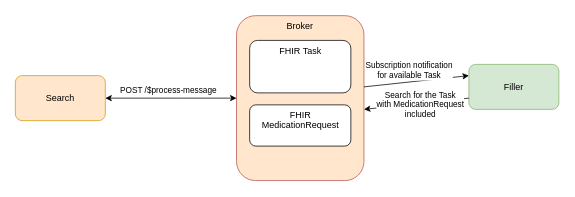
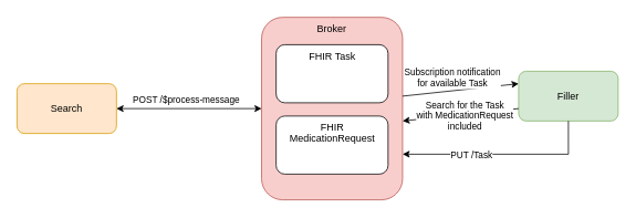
  <mxCell id="0" />
  <mxCell id="1" parent="0" />
  <mxCell id="2" value="Search" style="rounded=1;whiteSpace=wrap;html=1;fillColor=#ffe6cc;strokeColor=#d79b00;" vertex="1" parent="1"><mxGeometry x="20" y="100" width="120" height="60" as="geometry" /></mxCell>
- <mxCell id="3" value="Broker" style="rounded=1;whiteSpace=wrap;html=1;fillColor=#ffe6cc;strokeColor=#b85450;verticalAlign=top;" vertex="1" parent="1"><mxGeometry x="315" y="20" width="170" height="220" as="geometry" /></mxCell>
+ <mxCell id="3" value="Broker" style="rounded=1;whiteSpace=wrap;html=1;fillColor=#f8cecc;strokeColor=#b85450;verticalAlign=top;" vertex="1" parent="1"><mxGeometry x="315" y="20" width="170" height="220" as="geometry" /></mxCell>
  <mxCell id="4" value="FHIR Task" style="rounded=1;whiteSpace=wrap;html=1;align=center;verticalAlign=top;" vertex="1" parent="1"><mxGeometry x="332.5" y="53" width="135" height="70" as="geometry" /></mxCell>
- <mxCell id="5" value="FHIR MedicationRequest" style="rounded=1;whiteSpace=wrap;html=1;align=center;verticalAlign=top;" vertex="1" parent="1"><mxGeometry x="332.5" y="139" width="135" height="55" as="geometry" /></mxCell>
+ <mxCell id="5" value="FHIR MedicationRequest" style="rounded=1;whiteSpace=wrap;html=1;align=center;verticalAlign=top;" vertex="1" parent="1"><mxGeometry x="332.5" y="139" width="135" height="70" as="geometry" /></mxCell>
  <mxCell id="6" value="POST /$process-message" style="endArrow=classic;html=1;rounded=0;startArrow=classic;startFill=1;exitX=1;exitY=0.5;exitDx=0;exitDy=0;" edge="1" parent="1" source="2"><mxGeometry x="-0.04" y="10" width="50" height="50" relative="1" as="geometry"><mxPoint x="145" y="130" as="sourcePoint" /><mxPoint x="315" y="130" as="targetPoint" /><Array as="points"><mxPoint x="238" y="130" /></Array><mxPoint as="offset" /></mxGeometry></mxCell>
  <mxCell id="7" value="Filler" style="rounded=1;whiteSpace=wrap;html=1;fillColor=#d5e8d4;strokeColor=#82b366;" vertex="1" parent="1"><mxGeometry x="625" y="85" width="120" height="60" as="geometry" /></mxCell>
  <mxCell id="8" value="" style="endArrow=classic;html=1;rounded=0;entryX=0;entryY=0.25;entryDx=0;entryDy=0;" edge="1" parent="1" target="7"><mxGeometry width="50" height="50" relative="1" as="geometry"><mxPoint x="485" y="115" as="sourcePoint" /><mxPoint x="395" y="90" as="targetPoint" /></mxGeometry></mxCell>
  <mxCell id="9" value="Subscription notification&lt;br&gt;for available Task" style="edgeLabel;html=1;align=center;verticalAlign=middle;resizable=0;points=[];" vertex="1" connectable="0" parent="8"><mxGeometry x="-0.143" relative="1" as="geometry"><mxPoint y="-16" as="offset" /></mxGeometry></mxCell>
  <mxCell id="10" value="" style="endArrow=classic;html=1;rounded=0;exitX=0;exitY=0.75;exitDx=0;exitDy=0;" edge="1" parent="1" source="7"><mxGeometry width="50" height="50" relative="1" as="geometry"><mxPoint x="345" y="130" as="sourcePoint" /><mxPoint x="485" y="145" as="targetPoint" /></mxGeometry></mxCell>
  <mxCell id="11" value="Search for the Task&lt;br&gt;with MedicationRequest&lt;br&gt;included" style="edgeLabel;html=1;align=center;verticalAlign=middle;resizable=0;points=[];" vertex="1" connectable="0" parent="10"><mxGeometry x="0.157" y="3" relative="1" as="geometry"><mxPoint x="15" y="-3" as="offset" /></mxGeometry></mxCell>
+ <mxCell id="12" value="" style="endArrow=classic;html=1;rounded=0;exitX=0.5;exitY=1;exitDx=0;exitDy=0;entryX=1;entryY=0.75;entryDx=0;entryDy=0;" edge="1" parent="1" source="7" target="3"><mxGeometry width="50" height="50" relative="1" as="geometry"><mxPoint x="345" y="130" as="sourcePoint" /><mxPoint x="395" y="80" as="targetPoint" /><Array as="points"><mxPoint x="685" y="185" /></Array></mxGeometry></mxCell>
+ <mxCell id="13" value="PUT /Task" style="edgeLabel;html=1;align=center;verticalAlign=middle;resizable=0;points=[];" vertex="1" connectable="0" parent="12"><mxGeometry x="-0.244" y="2" relative="1" as="geometry"><mxPoint x="-67" y="-2" as="offset" /></mxGeometry></mxCell>
